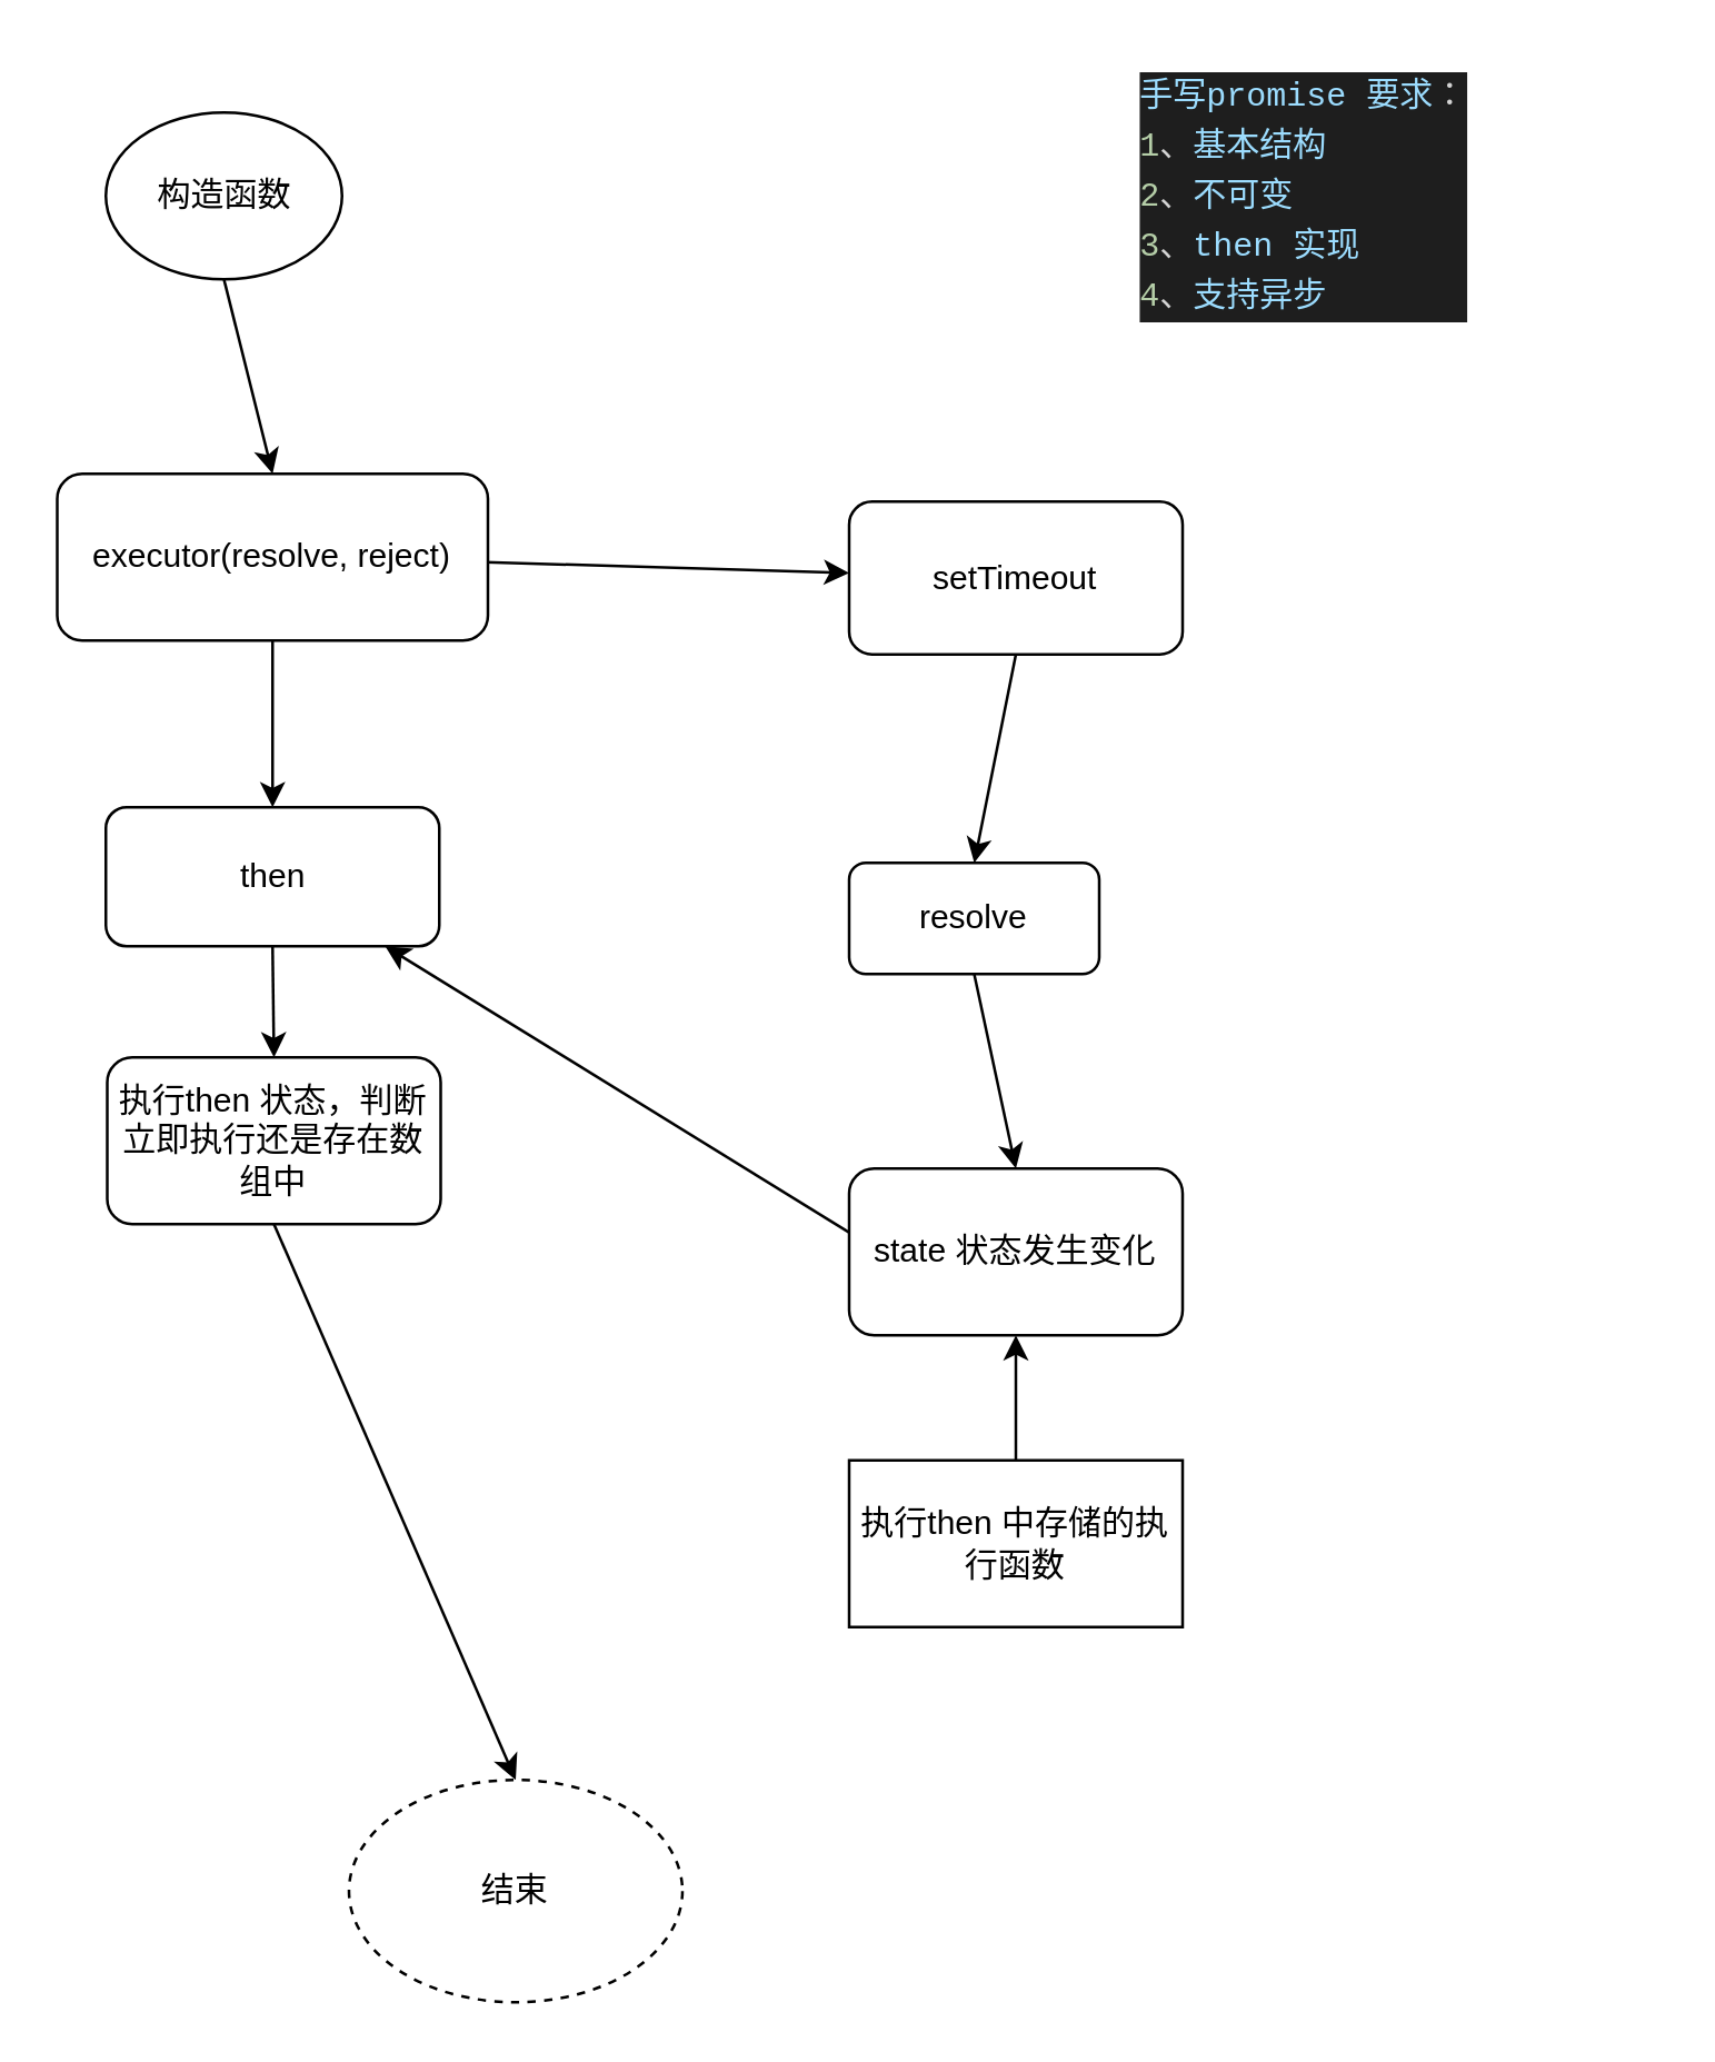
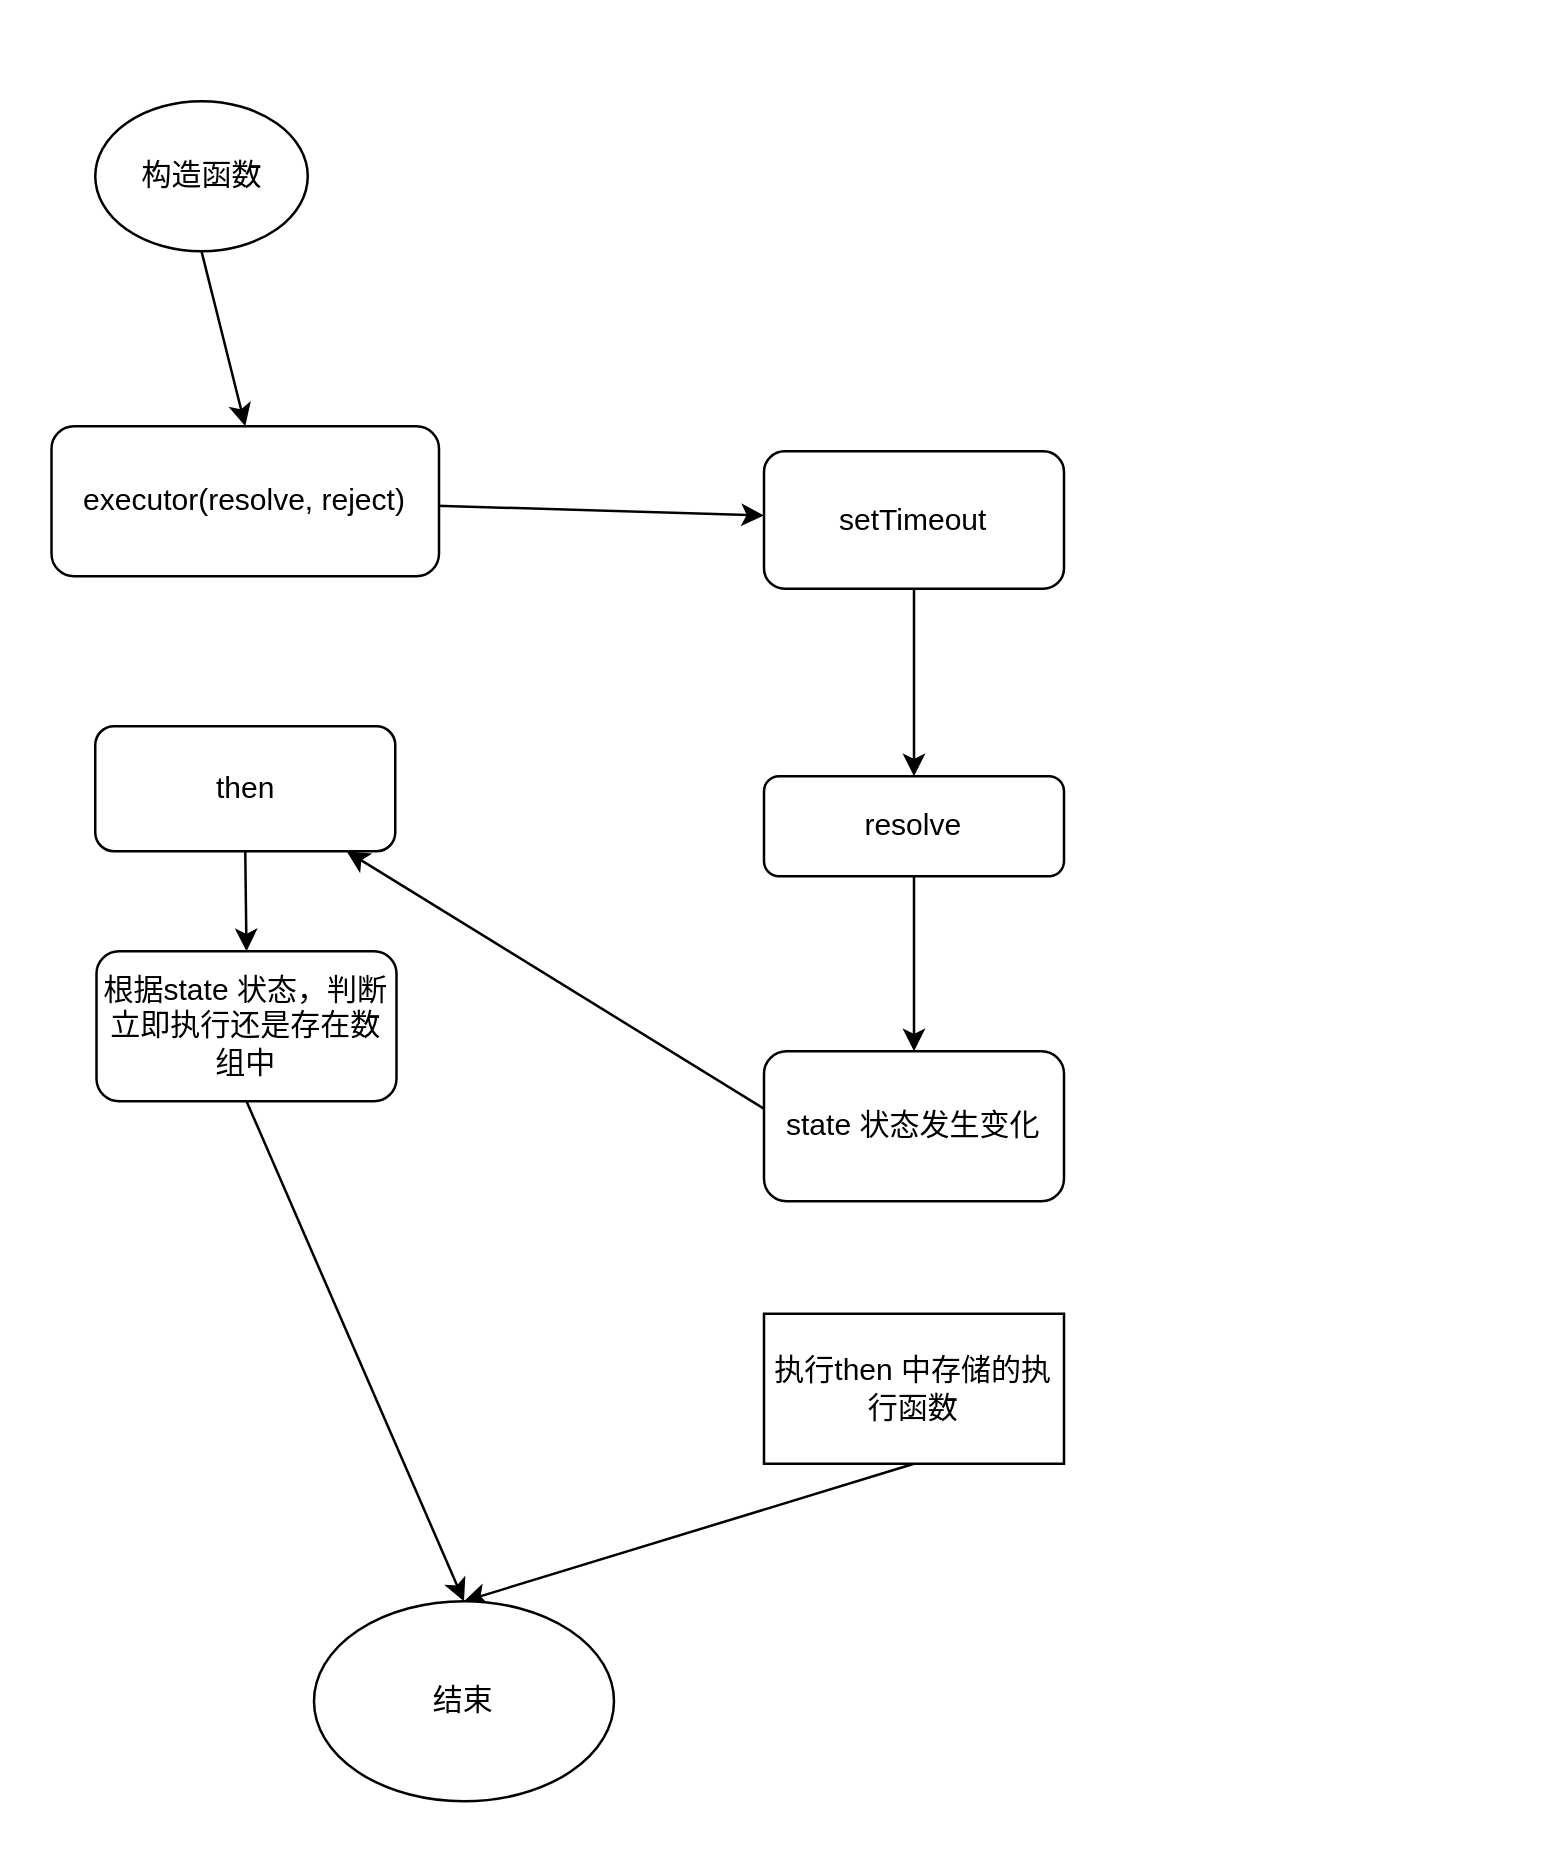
  <mxCell id="0" />
  <mxCell id="1" parent="0" />
  <mxCell id="2" value="构造函数" style="ellipse;whiteSpace=wrap;html=1;" vertex="1" parent="1"><mxGeometry x="37.5" y="40" width="85" height="60" as="geometry" /></mxCell>
  <mxCell id="3" style="edgeStyle=none;html=1;exitX=1;exitY=0.5;exitDx=0;exitDy=0;" edge="1" parent="1" target="8"><mxGeometry relative="1" as="geometry"><mxPoint x="115" y="200" as="sourcePoint" /></mxGeometry></mxCell>
- <mxCell id="4" style="edgeStyle=none;html=1;exitX=0.5;exitY=1;exitDx=0;exitDy=0;" edge="1" parent="1" source="5" target="10"><mxGeometry relative="1" as="geometry"><mxPoint x="95" y="300" as="targetPoint" /></mxGeometry></mxCell>
  <mxCell id="5" value="executor(resolve, reject)" style="rounded=1;whiteSpace=wrap;html=1;" vertex="1" parent="1"><mxGeometry x="20" y="170" width="155" height="60" as="geometry" /></mxCell>
  <mxCell id="6" value="" style="endArrow=classic;html=1;entryX=0.5;entryY=0;entryDx=0;entryDy=0;exitX=0.5;exitY=1;exitDx=0;exitDy=0;" edge="1" parent="1" source="2" target="5"><mxGeometry width="50" height="50" relative="1" as="geometry"><mxPoint x="-5" y="300" as="sourcePoint" /><mxPoint x="45" y="250" as="targetPoint" /></mxGeometry></mxCell>
  <mxCell id="7" style="edgeStyle=none;html=1;exitX=0.5;exitY=1;exitDx=0;exitDy=0;entryX=0.5;entryY=0;entryDx=0;entryDy=0;" edge="1" parent="1" source="8" target="12"><mxGeometry relative="1" as="geometry" /></mxCell>
  <mxCell id="8" value="setTimeout" style="rounded=1;whiteSpace=wrap;html=1;" vertex="1" parent="1"><mxGeometry x="305" y="180" width="120" height="55" as="geometry" /></mxCell>
  <mxCell id="9" style="edgeStyle=none;html=1;exitX=0.5;exitY=1;exitDx=0;exitDy=0;entryX=0.5;entryY=0;entryDx=0;entryDy=0;" edge="1" parent="1" source="10" target="16"><mxGeometry relative="1" as="geometry" /></mxCell>
  <mxCell id="10" value="then" style="rounded=1;whiteSpace=wrap;html=1;" vertex="1" parent="1"><mxGeometry x="37.5" y="290" width="120" height="50" as="geometry" /></mxCell>
  <mxCell id="11" style="edgeStyle=none;html=1;exitX=0.5;exitY=1;exitDx=0;exitDy=0;entryX=0.5;entryY=0;entryDx=0;entryDy=0;" edge="1" parent="1" source="12" target="14"><mxGeometry relative="1" as="geometry" /></mxCell>
- <mxCell id="12" value="resolve" style="rounded=1;whiteSpace=wrap;html=1;" vertex="1" parent="1"><mxGeometry x="305" y="310" width="90" height="40" as="geometry" /></mxCell>
+ <mxCell id="12" value="resolve" style="rounded=1;whiteSpace=wrap;html=1;" vertex="1" parent="1"><mxGeometry x="305" y="310" width="120" height="40" as="geometry" /></mxCell>
  <mxCell id="13" style="edgeStyle=none;html=1;exitX=0.5;exitY=1;exitDx=0;exitDy=0;" edge="1" parent="1" source="14" target="10"><mxGeometry relative="1" as="geometry" /></mxCell>
  <mxCell id="14" value="state 状态发生变化" style="rounded=1;whiteSpace=wrap;html=1;" vertex="1" parent="1"><mxGeometry x="305" y="420" width="120" height="60" as="geometry" /></mxCell>
  <mxCell id="15" style="edgeStyle=none;html=1;exitX=0.5;exitY=1;exitDx=0;exitDy=0;entryX=0.5;entryY=0;entryDx=0;entryDy=0;" edge="1" parent="1" source="16" target="19"><mxGeometry relative="1" as="geometry" /></mxCell>
- <mxCell id="16" value="执行then 状态，判断立即执行还是存在数组中" style="rounded=1;whiteSpace=wrap;html=1;" vertex="1" parent="1"><mxGeometry x="38" y="380" width="120" height="60" as="geometry" /></mxCell>
- <mxCell id="17" style="edgeStyle=none;html=1;exitX=0.5;exitY=1;exitDx=0;exitDy=0;" edge="1" parent="1" source="18" target="14"><mxGeometry relative="1" as="geometry" /></mxCell>
+ <mxCell id="16" value="根据state 状态，判断立即执行还是存在数组中" style="rounded=1;whiteSpace=wrap;html=1;" vertex="1" parent="1"><mxGeometry x="38" y="380" width="120" height="60" as="geometry" /></mxCell>
+ <mxCell id="17" style="edgeStyle=none;html=1;exitX=0.5;exitY=1;exitDx=0;exitDy=0;entryX=0.5;entryY=0;entryDx=0;entryDy=0;" edge="1" parent="1" source="18" target="19"><mxGeometry relative="1" as="geometry" /></mxCell>
  <mxCell id="18" value="执行then 中存储的执行函数" style="whiteSpace=wrap;html=1;rounded=0;" vertex="1" parent="1"><mxGeometry x="305" y="525" width="120" height="60" as="geometry" /></mxCell>
- <mxCell id="19" value="结束" style="ellipse;whiteSpace=wrap;html=1;dashed=1;" vertex="1" parent="1"><mxGeometry x="125" y="640" width="120" height="80" as="geometry" /></mxCell>
- <mxCell id="20" value="&lt;h1&gt;&lt;div style=&quot;color: rgb(212 , 212 , 212) ; background-color: rgb(30 , 30 , 30) ; font-family: &amp;#34;menlo&amp;#34; , &amp;#34;monaco&amp;#34; , &amp;#34;courier new&amp;#34; , monospace ; font-weight: normal ; font-size: 12px ; line-height: 18px&quot;&gt;&lt;div&gt;&lt;span style=&quot;color: #9cdcfe&quot;&gt;手写promise 要求&lt;/span&gt;： &lt;/div&gt;&lt;div&gt;&lt;span style=&quot;color: #b5cea8&quot;&gt;1&lt;/span&gt;、&lt;span style=&quot;color: #9cdcfe&quot;&gt;基本结构&lt;/span&gt;&lt;/div&gt;&lt;div&gt;&lt;span style=&quot;color: #b5cea8&quot;&gt;2&lt;/span&gt;、&lt;span style=&quot;color: #9cdcfe&quot;&gt;不可变&lt;/span&gt;&lt;/div&gt;&lt;div&gt;&lt;span style=&quot;color: #b5cea8&quot;&gt;3&lt;/span&gt;、&lt;span style=&quot;color: #9cdcfe&quot;&gt;then&lt;/span&gt; &lt;span style=&quot;color: #9cdcfe&quot;&gt;实现&lt;/span&gt;&lt;/div&gt;&lt;div&gt;&lt;span style=&quot;color: #b5cea8&quot;&gt;4&lt;/span&gt;、&lt;span style=&quot;color: #9cdcfe&quot;&gt;支持异步&lt;/span&gt;&lt;/div&gt;&lt;/div&gt;&lt;/h1&gt;" style="text;html=1;strokeColor=none;fillColor=none;spacing=5;spacingTop=-20;whiteSpace=wrap;overflow=hidden;rounded=0;" vertex="1" parent="1"><mxGeometry x="405" y="20" width="190" height="120" as="geometry" /></mxCell>
+ <mxCell id="19" value="结束" style="ellipse;whiteSpace=wrap;html=1;" vertex="1" parent="1"><mxGeometry x="125" y="640" width="120" height="80" as="geometry" /></mxCell>
